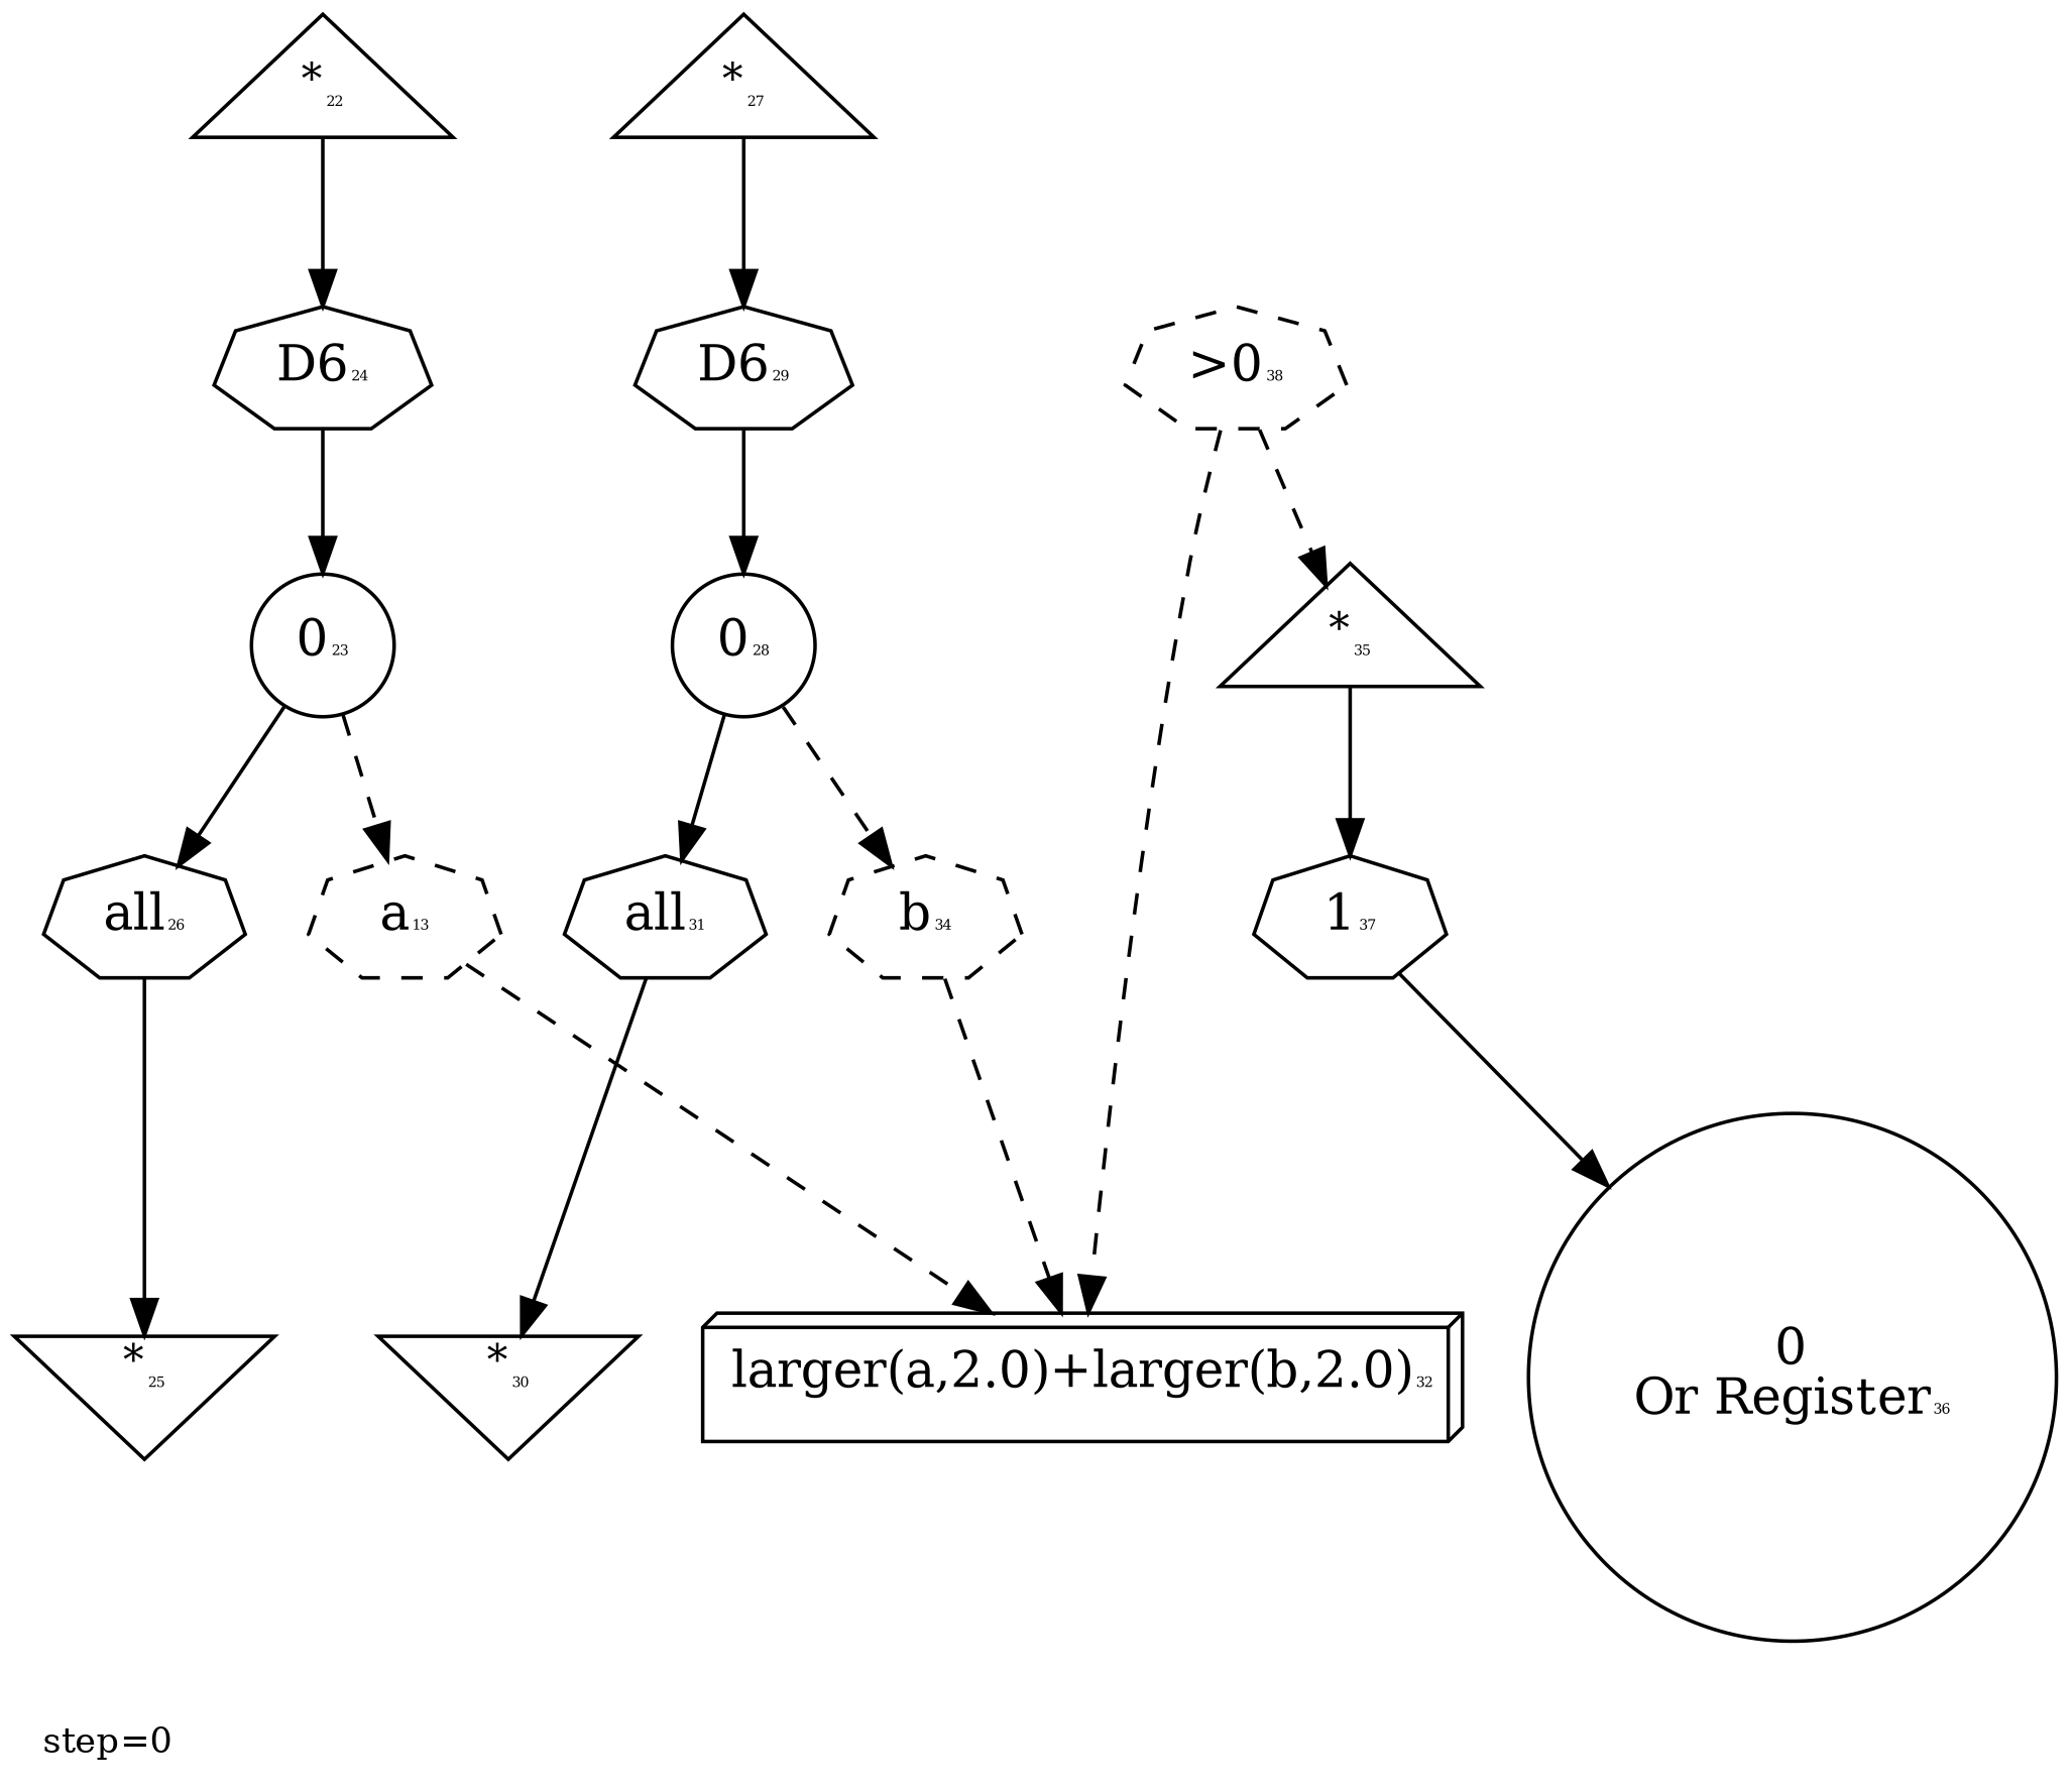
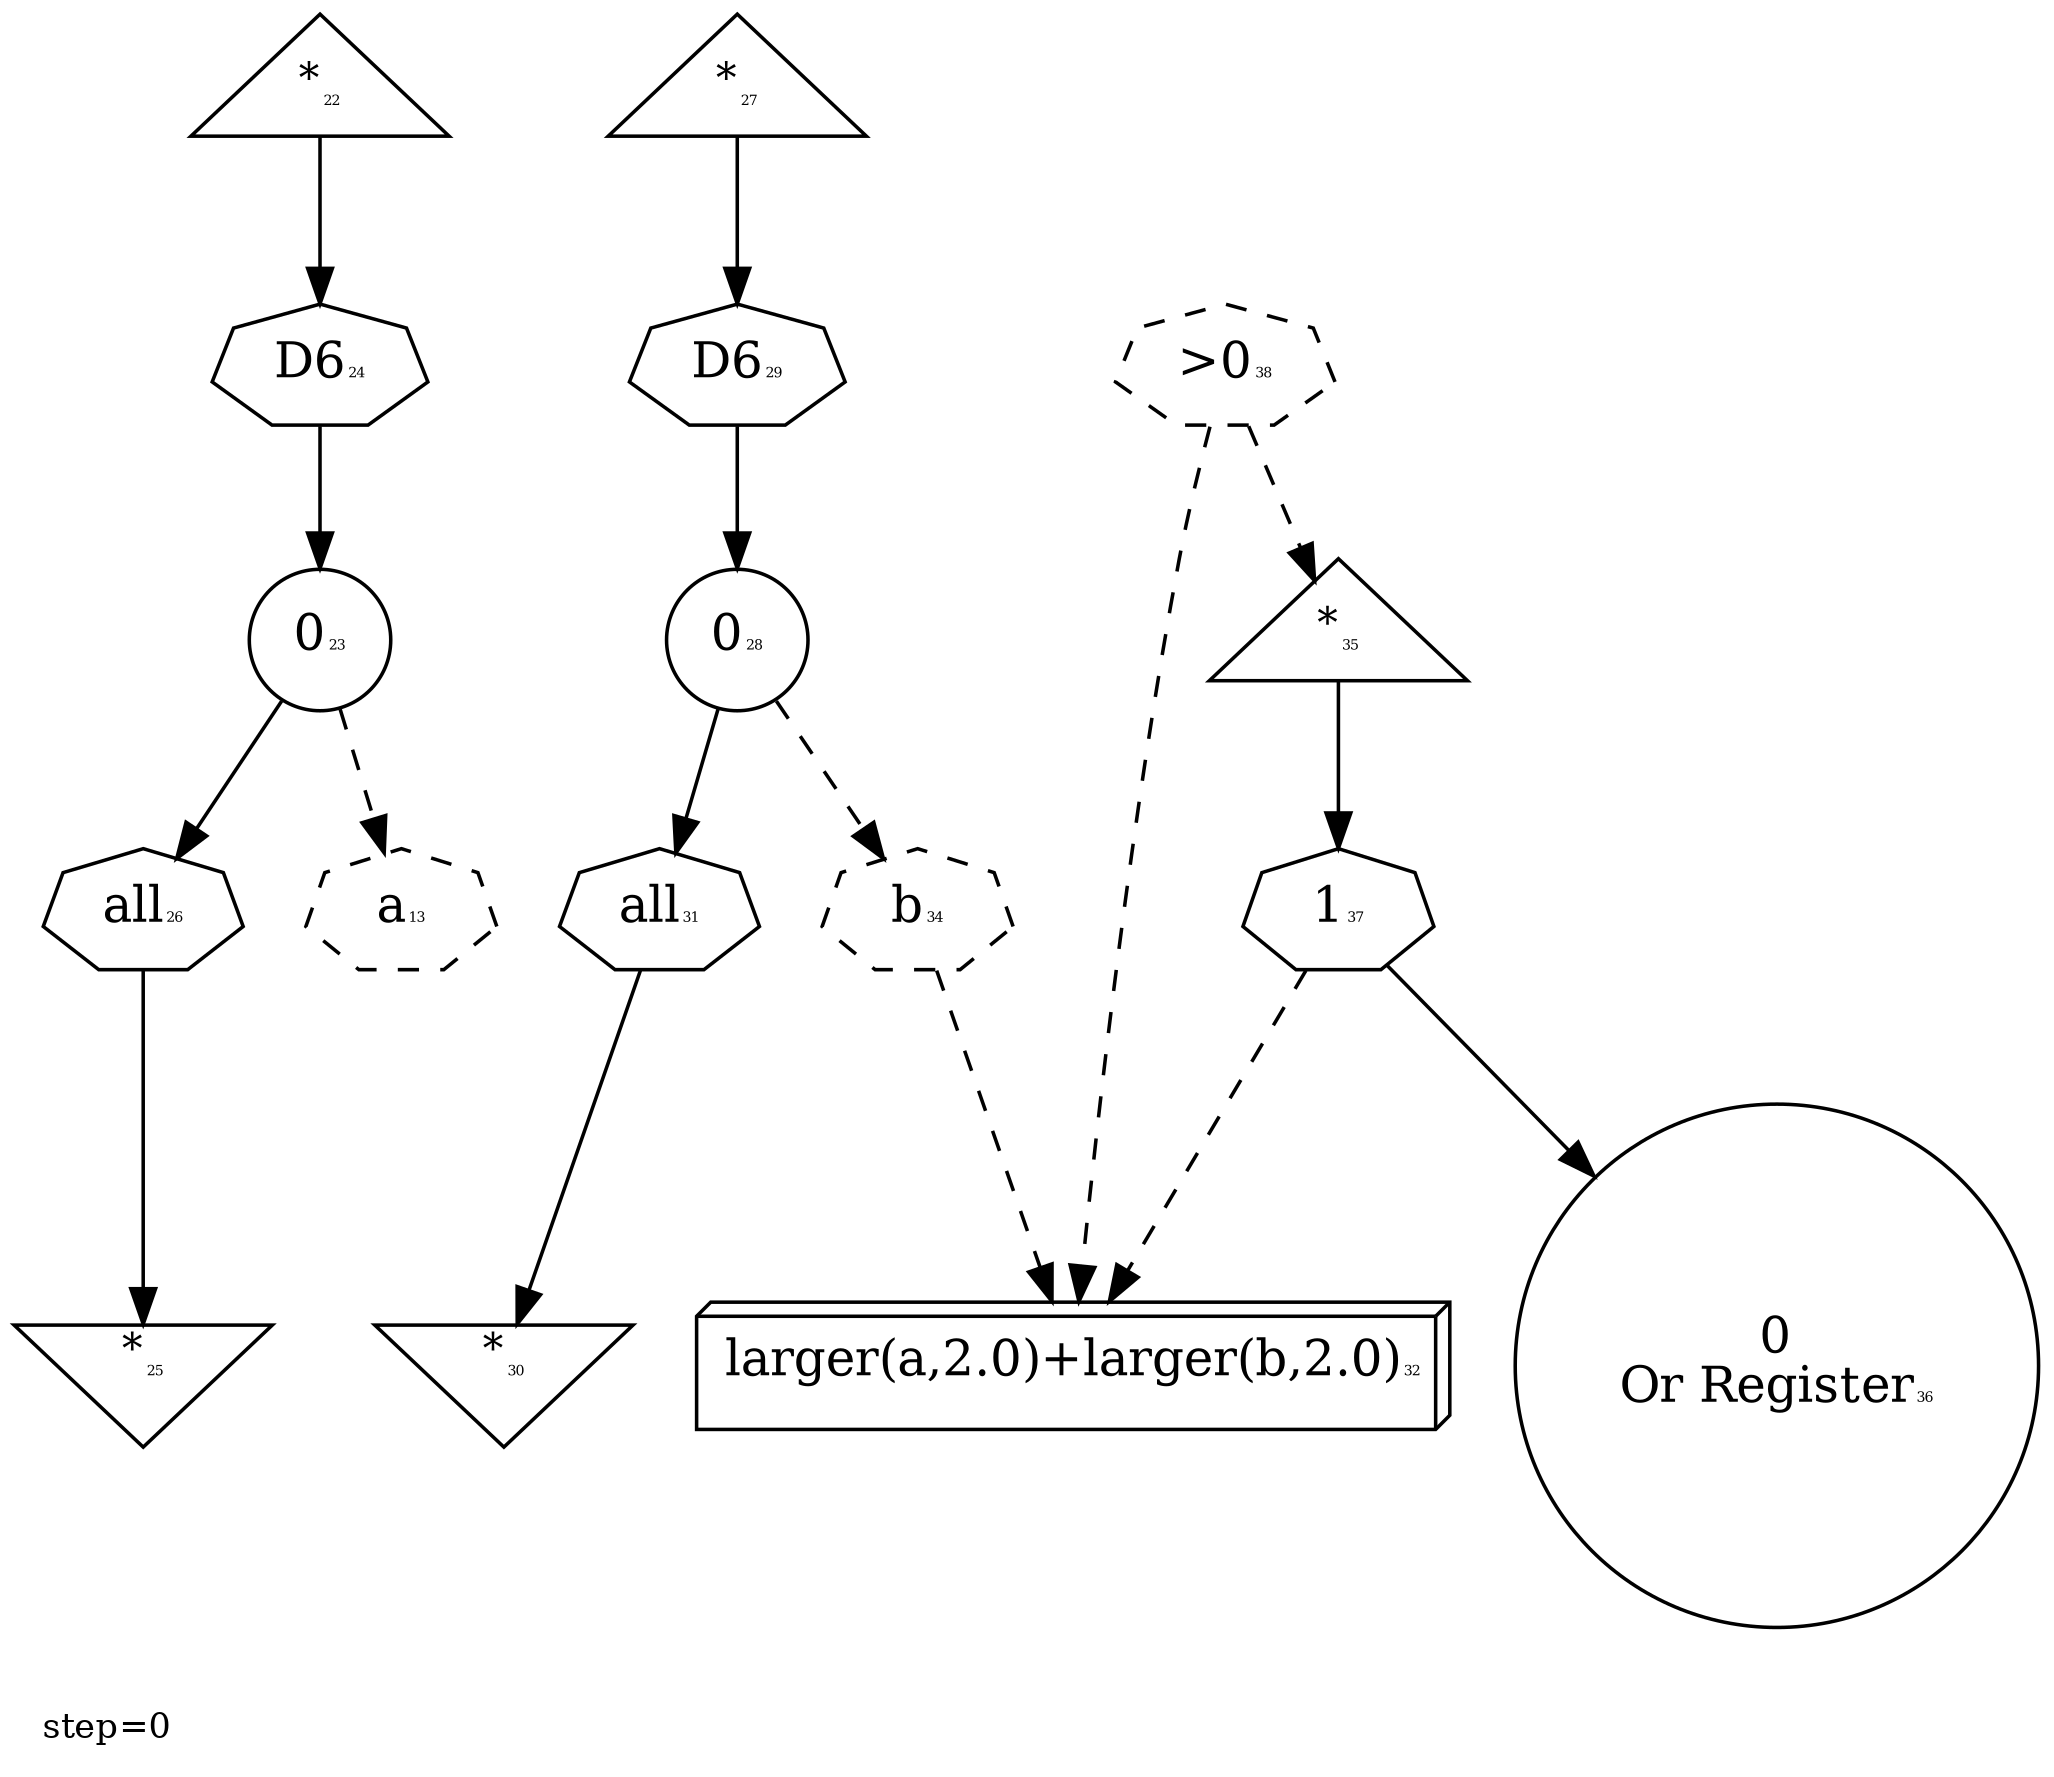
  digraph {
    fontsize=10
    label="step=0"
    labeljust=left
    labelloc=bottom
    node [color=black labelfontcolor=black peripheries=1 shape=septagon]
    edge [color=black]
    n1 [label=<<SUP>*</SUP><FONT POINT-SIZE='4'>22</FONT>> shape=triangle]
    n2 [label=<D6<FONT POINT-SIZE='4'>24</FONT>> labelfontcolor=""]
    n3 [label=<0<FONT POINT-SIZE='4'>23</FONT>> shape=circle]
    n4 [label=<all<FONT POINT-SIZE='4'>26</FONT>> labelfontcolor=""]
    n5 [label=<a<FONT POINT-SIZE='4'>13</FONT>> style=dashed labelfontcolor=""]
    n6 [label=<<SUP>*</SUP><FONT POINT-SIZE='4'>25</FONT>> shape=invtriangle]
    n7 [label=<larger(a,2.0)+larger(b,2.0)<FONT POINT-SIZE='4'>32</FONT>> shape=box3d]
    n8 [label=<<SUP>*</SUP><FONT POINT-SIZE='4'>27</FONT>> shape=triangle]
    n9 [label=<D6<FONT POINT-SIZE='4'>29</FONT>> labelfontcolor=""]
    n10 [label=<0<FONT POINT-SIZE='4'>28</FONT>> shape=circle]
    n11 [label=<all<FONT POINT-SIZE='4'>31</FONT>> labelfontcolor=""]
    n12 [label=<b<FONT POINT-SIZE='4'>34</FONT>> style=dashed labelfontcolor=""]
    n13 [label=<<SUP>*</SUP><FONT POINT-SIZE='4'>30</FONT>> shape=invtriangle]
    n14 [label=<&gt;0<FONT POINT-SIZE='4'>38</FONT>> style=dashed labelfontcolor=""]
    n15 [label=<<SUP>*</SUP><FONT POINT-SIZE='4'>35</FONT>> shape=triangle]
    n16 [label=<1<FONT POINT-SIZE='4'>37</FONT>> labelfontcolor=""]
    n17 [label=<0<BR />Or Register<FONT POINT-SIZE='4'>36</FONT>> shape=circle]
    n1 -> n2
    n2 -> n3
    n3 -> n4
    n3 -> n5 [style=dashed]
    n4 -> n6
-   n5 -> n7 [style=dashed]
+   n16 -> n7 [style=dashed]
    n8 -> n9
    n9 -> n10
    n10 -> n11
    n10 -> n12 [style=dashed]
    n11 -> n13
    n12 -> n7 [style=dashed]
    n14 -> n7 [style=dashed]
    n14 -> n15 [style=dashed]
    n15 -> n16
    n16 -> n17
  }
